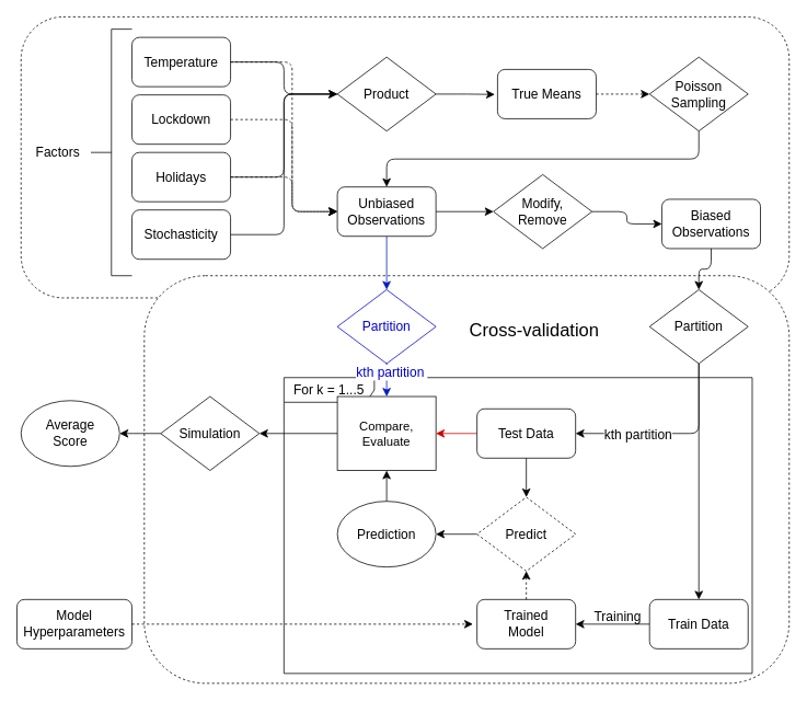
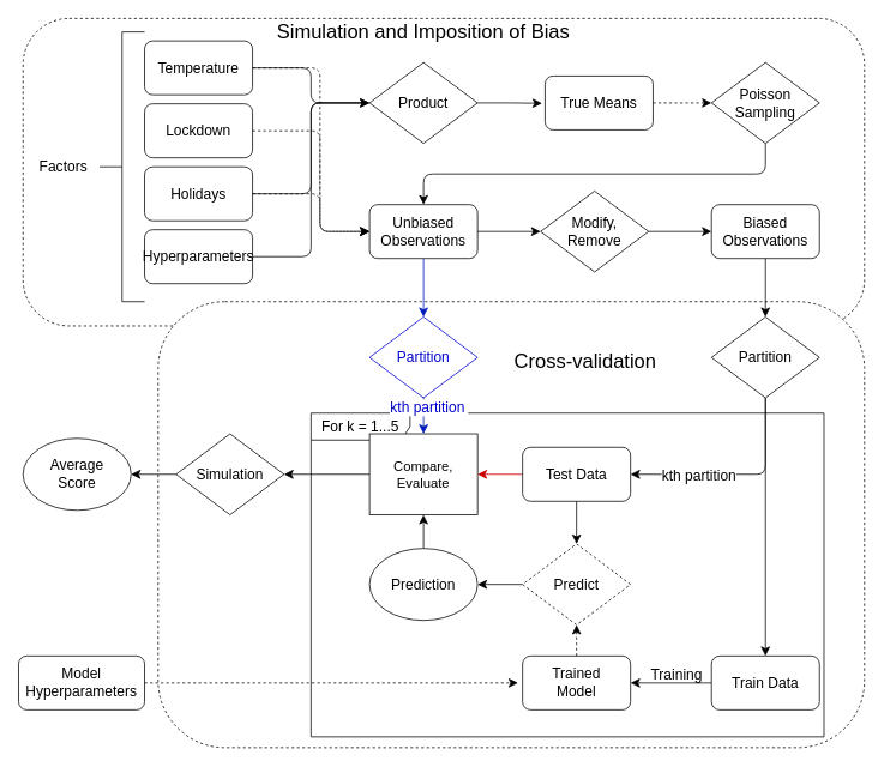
  <mxCell id="0" />
  <mxCell id="1" parent="0" />
  <mxCell id="2" value="" style="rounded=1;whiteSpace=wrap;html=1;fontFamily=Helvetica;fontSize=12;fontColor=default;fillColor=default;dashed=1;" parent="1" vertex="1"><mxGeometry x="25" y="20" width="935" height="342" as="geometry" /></mxCell>
  <mxCell id="3" value="" style="rounded=1;whiteSpace=wrap;html=1;fontFamily=Helvetica;fontSize=12;fontColor=default;fillColor=default;dashed=1;" parent="1" vertex="1"><mxGeometry x="175" y="335" width="785" height="496" as="geometry" /></mxCell>
  <mxCell id="4" value="Temperature" style="rounded=1;whiteSpace=wrap;html=1;fontSize=16;strokeWidth=1;" parent="1" vertex="1"><mxGeometry x="160" y="45" width="120" height="60" as="geometry" /></mxCell>
  <mxCell id="5" value="Lockdown" style="rounded=1;whiteSpace=wrap;html=1;fontSize=16;strokeWidth=1;" parent="1" vertex="1"><mxGeometry x="160" y="115" width="120" height="60" as="geometry" /></mxCell>
  <mxCell id="6" value="True Means" style="rounded=1;whiteSpace=wrap;html=1;fontSize=16;strokeWidth=1;" parent="1" vertex="1"><mxGeometry x="605" y="84" width="120" height="60" as="geometry" /></mxCell>
- <mxCell id="7" value="&lt;p class=&quot;pf0&quot;&gt;Stochasticity&lt;/p&gt;" style="rounded=1;whiteSpace=wrap;html=1;fontSize=16;strokeWidth=1;" parent="1" vertex="1"><mxGeometry x="160" y="255" width="120" height="60" as="geometry" /></mxCell>
+ <mxCell id="7" value="&lt;p class=&quot;pf0&quot;&gt;Hyperparameters&lt;/p&gt;" style="rounded=1;whiteSpace=wrap;html=1;fontSize=16;strokeWidth=1;" parent="1" vertex="1"><mxGeometry x="160" y="255" width="120" height="60" as="geometry" /></mxCell>
  <mxCell id="8" value="Factors" style="text;html=1;strokeColor=none;fillColor=none;align=center;verticalAlign=middle;whiteSpace=wrap;rounded=0;fontSize=16;" parent="1" vertex="1"><mxGeometry x="40" y="170" width="60" height="30" as="geometry" /></mxCell>
  <mxCell id="9" value="" style="endArrow=classic;html=1;rounded=1;fontSize=12;startSize=8;endSize=8;exitX=1;exitY=0.5;exitDx=0;exitDy=0;entryX=0;entryY=0.5;entryDx=0;entryDy=0;edgeStyle=orthogonalEdgeStyle;curved=0;" parent="1" source="4" target="11" edge="1"><mxGeometry width="50" height="50" relative="1" as="geometry"><mxPoint x="160" y="250" as="sourcePoint" /><mxPoint x="130" y="230" as="targetPoint" /></mxGeometry></mxCell>
  <mxCell id="10" value="" style="endArrow=classic;html=1;rounded=1;fontSize=12;startSize=8;endSize=8;exitX=1;exitY=0.5;exitDx=0;exitDy=0;entryX=0;entryY=0.5;entryDx=0;entryDy=0;edgeStyle=orthogonalEdgeStyle;curved=0;" parent="1" source="7" target="11" edge="1"><mxGeometry width="50" height="50" relative="1" as="geometry"><mxPoint x="150" y="220" as="sourcePoint" /><mxPoint x="130" y="230" as="targetPoint" /></mxGeometry></mxCell>
  <mxCell id="11" value="&lt;font style=&quot;font-size: 16px;&quot;&gt;Product&lt;/font&gt;" style="rhombus;whiteSpace=wrap;html=1;fontFamily=Helvetica;fontSize=12;fontColor=default;" parent="1" vertex="1"><mxGeometry x="410" y="69" width="120" height="90" as="geometry" /></mxCell>
  <mxCell id="12" value="Holidays" style="rounded=1;whiteSpace=wrap;html=1;fontSize=16;strokeWidth=1;" parent="1" vertex="1"><mxGeometry x="160" y="185" width="120" height="60" as="geometry" /></mxCell>
  <mxCell id="13" value="" style="endArrow=none;html=1;rounded=1;fontSize=12;startSize=8;endSize=8;exitX=1;exitY=0.5;exitDx=0;exitDy=0;entryX=0;entryY=0.5;entryDx=0;entryDy=0;edgeStyle=orthogonalEdgeStyle;curved=0;" parent="1" source="12" target="11" edge="1"><mxGeometry width="50" height="50" relative="1" as="geometry"><mxPoint x="70" y="330" as="sourcePoint" /><mxPoint x="140" y="230" as="targetPoint" /></mxGeometry></mxCell>
  <mxCell id="14" style="edgeStyle=orthogonalEdgeStyle;shape=connector;curved=0;rounded=1;orthogonalLoop=1;jettySize=auto;html=1;exitX=0.5;exitY=1;exitDx=0;exitDy=0;entryX=0.5;entryY=0;entryDx=0;entryDy=0;labelBackgroundColor=default;strokeColor=default;align=center;verticalAlign=middle;fontFamily=Helvetica;fontSize=12;fontColor=default;endArrow=classic;startSize=8;endSize=8;" parent="1" source="15" target="18" edge="1"><mxGeometry relative="1" as="geometry" /></mxCell>
  <mxCell id="15" value="&lt;font style=&quot;font-size: 16px;&quot;&gt;Poisson &lt;br&gt;Sampling&lt;/font&gt;" style="rhombus;whiteSpace=wrap;html=1;fontFamily=Helvetica;fontSize=12;fontColor=default;" parent="1" vertex="1"><mxGeometry x="790" y="69" width="120" height="90" as="geometry" /></mxCell>
  <mxCell id="16" value="" style="endArrow=classic;html=1;rounded=1;labelBackgroundColor=default;strokeColor=default;align=center;verticalAlign=middle;fontFamily=Helvetica;fontSize=12;fontColor=default;startSize=8;endSize=8;shape=connector;edgeStyle=orthogonalEdgeStyle;curved=0;exitX=1;exitY=0.5;exitDx=0;exitDy=0;entryX=0;entryY=0.5;entryDx=0;entryDy=0;dashed=1;" parent="1" source="6" target="15" edge="1"><mxGeometry width="50" height="50" relative="1" as="geometry"><mxPoint x="705" y="244" as="sourcePoint" /><mxPoint x="755" y="194" as="targetPoint" /></mxGeometry></mxCell>
  <mxCell id="17" style="edgeStyle=orthogonalEdgeStyle;shape=connector;curved=0;rounded=1;orthogonalLoop=1;jettySize=auto;html=1;exitX=0.5;exitY=1;exitDx=0;exitDy=0;entryX=0.5;entryY=0;entryDx=0;entryDy=0;labelBackgroundColor=default;strokeColor=#001DBC;align=center;verticalAlign=middle;fontFamily=Helvetica;fontSize=12;fontColor=default;endArrow=classic;startSize=8;endSize=8;fillColor=#0050ef;" parent="1" source="18" target="50" edge="1"><mxGeometry relative="1" as="geometry" /></mxCell>
  <mxCell id="18" value="Unbiased Observations" style="rounded=1;whiteSpace=wrap;html=1;fontSize=16;strokeWidth=1;" parent="1" vertex="1"><mxGeometry x="410" y="227" width="120" height="60" as="geometry" /></mxCell>
  <mxCell id="19" value="&lt;span style=&quot;font-size: 16px;&quot;&gt;Modify,&lt;br&gt;Remove&lt;/span&gt;" style="rhombus;whiteSpace=wrap;html=1;fontFamily=Helvetica;fontSize=12;fontColor=default;" parent="1" vertex="1"><mxGeometry x="600" y="212" width="120" height="90" as="geometry" /></mxCell>
  <mxCell id="20" value="" style="endArrow=classic;html=1;rounded=1;labelBackgroundColor=default;strokeColor=default;align=center;verticalAlign=middle;fontFamily=Helvetica;fontSize=12;fontColor=default;startSize=8;endSize=8;shape=connector;edgeStyle=orthogonalEdgeStyle;curved=0;exitX=1;exitY=0.5;exitDx=0;exitDy=0;entryX=0;entryY=0.5;entryDx=0;entryDy=0;" parent="1" source="18" target="19" edge="1"><mxGeometry width="50" height="50" relative="1" as="geometry"><mxPoint x="380" y="267" as="sourcePoint" /><mxPoint x="430" y="267" as="targetPoint" /></mxGeometry></mxCell>
- <mxCell id="21" value="Biased Observations" style="rounded=1;whiteSpace=wrap;html=1;fontSize=16;strokeWidth=1;" parent="1" vertex="1"><mxGeometry x="805" y="242" width="120" height="60" as="geometry" /></mxCell>
+ <mxCell id="21" value="Biased Observations" style="rounded=1;whiteSpace=wrap;html=1;fontSize=16;strokeWidth=1;" parent="1" vertex="1"><mxGeometry x="790" y="227" width="120" height="60" as="geometry" /></mxCell>
  <mxCell id="22" value="" style="endArrow=classic;html=1;rounded=1;labelBackgroundColor=default;strokeColor=default;align=center;verticalAlign=middle;fontFamily=Helvetica;fontSize=12;fontColor=default;startSize=8;endSize=8;shape=connector;edgeStyle=orthogonalEdgeStyle;curved=0;exitX=1;exitY=0.5;exitDx=0;exitDy=0;entryX=0;entryY=0.5;entryDx=0;entryDy=0;" parent="1" source="19" target="21" edge="1"><mxGeometry width="50" height="50" relative="1" as="geometry"><mxPoint x="550" y="267" as="sourcePoint" /><mxPoint x="600" y="267" as="targetPoint" /></mxGeometry></mxCell>
  <mxCell id="23" style="edgeStyle=orthogonalEdgeStyle;shape=connector;curved=0;rounded=1;orthogonalLoop=1;jettySize=auto;html=1;exitX=0.5;exitY=1;exitDx=0;exitDy=0;entryX=1;entryY=0.5;entryDx=0;entryDy=0;labelBackgroundColor=default;strokeColor=default;align=center;verticalAlign=middle;fontFamily=Helvetica;fontSize=12;fontColor=default;endArrow=classic;startSize=8;endSize=8;" parent="1" source="25" target="32" edge="1"><mxGeometry relative="1" as="geometry" /></mxCell>
  <mxCell id="24" value="&lt;font style=&quot;font-size: 16px;&quot;&gt;kth partition&lt;/font&gt;" style="edgeLabel;html=1;align=center;verticalAlign=middle;resizable=0;points=[];fontSize=12;fontFamily=Helvetica;fontColor=default;" parent="23" vertex="1" connectable="0"><mxGeometry x="0.534" y="3" relative="1" as="geometry"><mxPoint x="20" y="-3" as="offset" /></mxGeometry></mxCell>
  <mxCell id="25" value="&lt;span style=&quot;font-size: 16px;&quot;&gt;Partition&lt;/span&gt;" style="rhombus;whiteSpace=wrap;html=1;fontFamily=Helvetica;fontSize=12;fontColor=default;" parent="1" vertex="1"><mxGeometry x="790" y="352" width="120" height="90" as="geometry" /></mxCell>
  <mxCell id="26" value="" style="endArrow=classic;html=1;rounded=1;labelBackgroundColor=default;strokeColor=default;align=center;verticalAlign=middle;fontFamily=Helvetica;fontSize=12;fontColor=default;startSize=8;endSize=8;shape=connector;edgeStyle=orthogonalEdgeStyle;curved=0;exitX=0.5;exitY=1;exitDx=0;exitDy=0;entryX=0.5;entryY=0;entryDx=0;entryDy=0;" parent="1" source="21" target="25" edge="1"><mxGeometry width="50" height="50" relative="1" as="geometry"><mxPoint x="520" y="480" as="sourcePoint" /><mxPoint x="820" y="355" as="targetPoint" /><Array as="points" /></mxGeometry></mxCell>
  <mxCell id="27" value="" style="endArrow=classic;html=1;rounded=1;labelBackgroundColor=default;strokeColor=default;align=center;verticalAlign=middle;fontFamily=Helvetica;fontSize=12;fontColor=default;startSize=8;endSize=8;shape=connector;edgeStyle=orthogonalEdgeStyle;curved=0;exitX=0.5;exitY=1;exitDx=0;exitDy=0;" parent="1" source="25" target="30" edge="1"><mxGeometry width="50" height="50" relative="1" as="geometry"><mxPoint x="850" y="419" as="sourcePoint" /><mxPoint x="560" y="544" as="targetPoint" /><Array as="points" /></mxGeometry></mxCell>
  <mxCell id="28" style="edgeStyle=orthogonalEdgeStyle;shape=connector;curved=0;rounded=1;orthogonalLoop=1;jettySize=auto;html=1;exitX=0;exitY=0.5;exitDx=0;exitDy=0;entryX=1;entryY=0.5;entryDx=0;entryDy=0;labelBackgroundColor=default;strokeColor=default;align=center;verticalAlign=middle;fontFamily=Helvetica;fontSize=12;fontColor=default;endArrow=classic;startSize=8;endSize=8;" parent="1" source="30" target="35" edge="1"><mxGeometry relative="1" as="geometry" /></mxCell>
  <mxCell id="29" value="&lt;font style=&quot;font-size: 16px;&quot;&gt;Training&lt;/font&gt;" style="edgeLabel;html=1;align=center;verticalAlign=middle;resizable=0;points=[];fontSize=12;fontFamily=Helvetica;fontColor=default;labelBackgroundColor=none;" parent="28" vertex="1" connectable="0"><mxGeometry x="0.165" y="-1" relative="1" as="geometry"><mxPoint x="12" y="-9" as="offset" /></mxGeometry></mxCell>
  <mxCell id="30" value="&lt;font style=&quot;font-size: 16px;&quot;&gt;Train Data&lt;/font&gt;" style="rounded=1;whiteSpace=wrap;html=1;fontFamily=Helvetica;fontSize=12;fontColor=default;" parent="1" vertex="1"><mxGeometry x="790" y="729" width="120" height="60" as="geometry" /></mxCell>
  <mxCell id="31" style="edgeStyle=orthogonalEdgeStyle;shape=connector;curved=0;rounded=1;orthogonalLoop=1;jettySize=auto;html=1;exitX=0;exitY=0.5;exitDx=0;exitDy=0;entryX=1;entryY=0.5;entryDx=0;entryDy=0;labelBackgroundColor=default;strokeColor=#CC0000;align=center;verticalAlign=middle;fontFamily=Helvetica;fontSize=12;fontColor=default;endArrow=classic;startSize=8;endSize=8;fillColor=#a20025;" parent="1" source="32" target="44" edge="1"><mxGeometry relative="1" as="geometry" /></mxCell>
  <mxCell id="32" value="&lt;span style=&quot;font-size: 16px;&quot;&gt;Test Data&lt;/span&gt;" style="rounded=1;whiteSpace=wrap;html=1;fontFamily=Helvetica;fontSize=12;fontColor=default;" parent="1" vertex="1"><mxGeometry x="580" y="497" width="120" height="60" as="geometry" /></mxCell>
  <mxCell id="33" value="" style="strokeWidth=1;html=1;shape=mxgraph.flowchart.annotation_2;align=left;labelPosition=right;pointerEvents=1;fontFamily=Helvetica;fontSize=12;fontColor=default;shadow=0;" parent="1" vertex="1"><mxGeometry x="110" y="35" width="50" height="300" as="geometry" /></mxCell>
  <mxCell id="34" value="&lt;font style=&quot;font-size: 16px;&quot;&gt;For k = 1...5&lt;/font&gt;" style="shape=umlFrame;whiteSpace=wrap;html=1;pointerEvents=0;fontFamily=Helvetica;fontSize=12;fontColor=default;width=110;height=30;" parent="1" vertex="1"><mxGeometry x="345" y="459" width="570" height="360" as="geometry" /></mxCell>
  <mxCell id="35" value="&lt;font style=&quot;font-size: 16px;&quot;&gt;Trained&lt;br&gt;Model&lt;/font&gt;" style="rounded=1;whiteSpace=wrap;html=1;fontFamily=Helvetica;fontSize=12;fontColor=default;" parent="1" vertex="1"><mxGeometry x="580" y="729" width="120" height="60" as="geometry" /></mxCell>
  <mxCell id="36" value="&lt;font style=&quot;font-size: 16px;&quot;&gt;Model Hyperparameters&lt;/font&gt;" style="rounded=1;whiteSpace=wrap;html=1;fontFamily=Helvetica;fontSize=12;fontColor=default;" parent="1" vertex="1"><mxGeometry x="20" y="729" width="140" height="60" as="geometry" /></mxCell>
  <mxCell id="37" value="" style="endArrow=classic;html=1;rounded=1;labelBackgroundColor=default;strokeColor=default;align=center;verticalAlign=middle;fontFamily=Helvetica;fontSize=12;fontColor=default;startSize=8;endSize=8;shape=connector;edgeStyle=orthogonalEdgeStyle;curved=0;dashed=1;exitX=1;exitY=0.5;exitDx=0;exitDy=0;" parent="1" source="36" edge="1"><mxGeometry width="50" height="50" relative="1" as="geometry"><mxPoint x="560" y="645" as="sourcePoint" /><mxPoint x="575" y="759" as="targetPoint" /><Array as="points"><mxPoint x="275" y="759" /><mxPoint x="275" y="759" /></Array></mxGeometry></mxCell>
  <mxCell id="38" value="&lt;span style=&quot;font-size: 16px;&quot;&gt;Predict&lt;/span&gt;" style="rhombus;whiteSpace=wrap;html=1;fontFamily=Helvetica;fontSize=12;fontColor=default;dashed=1;" parent="1" vertex="1"><mxGeometry x="580" y="604.5" width="120" height="90" as="geometry" /></mxCell>
  <mxCell id="39" value="" style="endArrow=classic;html=1;rounded=1;labelBackgroundColor=default;strokeColor=default;align=center;verticalAlign=middle;fontFamily=Helvetica;fontSize=12;fontColor=default;startSize=8;endSize=8;shape=connector;edgeStyle=orthogonalEdgeStyle;curved=0;" parent="1" source="32" target="38" edge="1"><mxGeometry width="50" height="50" relative="1" as="geometry"><mxPoint x="460" y="729.5" as="sourcePoint" /><mxPoint x="510" y="679.5" as="targetPoint" /></mxGeometry></mxCell>
  <mxCell id="40" value="" style="endArrow=classic;html=1;rounded=1;labelBackgroundColor=default;strokeColor=default;align=center;verticalAlign=middle;fontFamily=Helvetica;fontSize=12;fontColor=default;startSize=8;endSize=8;shape=connector;edgeStyle=orthogonalEdgeStyle;curved=0;dashed=1;" parent="1" source="35" target="38" edge="1"><mxGeometry width="50" height="50" relative="1" as="geometry"><mxPoint x="470" y="659" as="sourcePoint" /><mxPoint x="520" y="609" as="targetPoint" /></mxGeometry></mxCell>
  <mxCell id="41" value="" style="endArrow=classic;html=1;rounded=1;labelBackgroundColor=default;strokeColor=default;align=center;verticalAlign=middle;fontFamily=Helvetica;fontSize=12;fontColor=default;startSize=8;endSize=8;shape=connector;edgeStyle=orthogonalEdgeStyle;curved=0;" parent="1" source="38" target="56" edge="1"><mxGeometry width="50" height="50" relative="1" as="geometry"><mxPoint x="600" y="589.5" as="sourcePoint" /><mxPoint x="530" y="649.5" as="targetPoint" /><Array as="points" /></mxGeometry></mxCell>
  <mxCell id="42" style="edgeStyle=orthogonalEdgeStyle;shape=connector;curved=0;rounded=1;orthogonalLoop=1;jettySize=auto;html=1;entryX=0.5;entryY=1;entryDx=0;entryDy=0;labelBackgroundColor=default;strokeColor=default;align=center;verticalAlign=middle;fontFamily=Helvetica;fontSize=12;fontColor=default;endArrow=classic;startSize=8;endSize=8;exitX=0.5;exitY=0;exitDx=0;exitDy=0;" parent="1" source="56" target="44" edge="1"><mxGeometry relative="1" as="geometry"><mxPoint x="470" y="619.5" as="sourcePoint" /></mxGeometry></mxCell>
  <mxCell id="43" style="edgeStyle=orthogonalEdgeStyle;shape=connector;curved=0;rounded=1;orthogonalLoop=1;jettySize=auto;html=1;exitX=0;exitY=0.5;exitDx=0;exitDy=0;entryX=1;entryY=0.5;entryDx=0;entryDy=0;labelBackgroundColor=default;strokeColor=default;align=center;verticalAlign=middle;fontFamily=Helvetica;fontSize=12;fontColor=default;endArrow=classic;startSize=8;endSize=8;" parent="1" source="44" target="47" edge="1"><mxGeometry relative="1" as="geometry"><mxPoint x="370" y="527" as="targetPoint" /></mxGeometry></mxCell>
  <mxCell id="44" value="&lt;span style=&quot;font-size: 15px;&quot;&gt;Compare,&lt;br&gt;Evaluate&lt;br&gt;&lt;/span&gt;" style="whiteSpace=wrap;html=1;fontFamily=Helvetica;fontSize=12;fontColor=default;rounded=0;" parent="1" vertex="1"><mxGeometry x="410" y="482" width="120" height="90" as="geometry" /></mxCell>
  <mxCell id="45" style="edgeStyle=orthogonalEdgeStyle;shape=connector;curved=0;rounded=1;orthogonalLoop=1;jettySize=auto;html=1;exitX=1;exitY=0.5;exitDx=0;exitDy=0;entryX=-0.028;entryY=0.508;entryDx=0;entryDy=0;entryPerimeter=0;labelBackgroundColor=default;strokeColor=default;align=center;verticalAlign=middle;fontFamily=Helvetica;fontSize=12;fontColor=default;endArrow=classic;startSize=8;endSize=8;" parent="1" source="11" target="6" edge="1"><mxGeometry relative="1" as="geometry" /></mxCell>
  <mxCell id="46" style="edgeStyle=orthogonalEdgeStyle;shape=connector;curved=0;rounded=1;orthogonalLoop=1;jettySize=auto;html=1;exitX=0;exitY=0.5;exitDx=0;exitDy=0;entryX=1;entryY=0.5;entryDx=0;entryDy=0;labelBackgroundColor=default;strokeColor=default;align=center;verticalAlign=middle;fontFamily=Helvetica;fontSize=12;fontColor=default;endArrow=classic;startSize=8;endSize=8;" parent="1" source="47" edge="1"><mxGeometry relative="1" as="geometry"><mxPoint x="145" y="527" as="targetPoint" /></mxGeometry></mxCell>
  <mxCell id="47" value="&lt;span style=&quot;font-size: 16px;&quot;&gt;Simulation&lt;br&gt;&lt;/span&gt;" style="rhombus;whiteSpace=wrap;html=1;fontFamily=Helvetica;fontSize=12;fontColor=default;" parent="1" vertex="1"><mxGeometry x="195" y="482" width="120" height="90" as="geometry" /></mxCell>
  <mxCell id="48" style="edgeStyle=orthogonalEdgeStyle;shape=connector;curved=0;rounded=1;orthogonalLoop=1;jettySize=auto;html=1;exitX=0.5;exitY=1;exitDx=0;exitDy=0;entryX=0.5;entryY=0;entryDx=0;entryDy=0;labelBackgroundColor=default;strokeColor=#001DBC;align=center;verticalAlign=middle;fontFamily=Helvetica;fontSize=12;fontColor=default;endArrow=classic;startSize=8;endSize=8;fillColor=#0050ef;" parent="1" source="50" target="44" edge="1"><mxGeometry relative="1" as="geometry"><Array as="points"><mxPoint x="480" y="395" /><mxPoint x="480" y="395" /></Array></mxGeometry></mxCell>
  <mxCell id="49" value="&lt;font color=&quot;#0000cc&quot;&gt;&lt;font style=&quot;&quot;&gt;&lt;span style=&quot;font-size: 16px;&quot;&gt;kth partition&lt;/span&gt;&lt;/font&gt;&amp;nbsp;&lt;/font&gt;" style="edgeLabel;html=1;align=center;verticalAlign=middle;resizable=0;points=[];fontSize=12;fontFamily=Helvetica;fontColor=default;" parent="48" vertex="1" connectable="0"><mxGeometry x="-0.118" y="2" relative="1" as="geometry"><mxPoint x="3" y="56" as="offset" /></mxGeometry></mxCell>
  <mxCell id="50" value="&lt;span style=&quot;font-size: 16px;&quot;&gt;&lt;font color=&quot;#0000cc&quot;&gt;Partition&lt;/font&gt;&lt;/span&gt;" style="rhombus;whiteSpace=wrap;html=1;fontFamily=Helvetica;fontSize=12;strokeColor=#0000CC;" parent="1" vertex="1"><mxGeometry x="410" y="352" width="120" height="90" as="geometry" /></mxCell>
  <mxCell id="51" value="&lt;font style=&quot;font-size: 22px;&quot;&gt;Cross-validation&lt;/font&gt;" style="text;html=1;strokeColor=none;fillColor=none;align=center;verticalAlign=middle;whiteSpace=wrap;rounded=0;fontSize=12;fontFamily=Helvetica;fontColor=default;" parent="1" vertex="1"><mxGeometry x="560" y="387" width="180" height="30" as="geometry" /></mxCell>
+ <mxCell id="52" value="&lt;span style=&quot;font-size: 22px;&quot;&gt;Simulation and Imposition of Bias&lt;/span&gt;" style="text;html=1;strokeColor=none;fillColor=none;align=center;verticalAlign=middle;whiteSpace=wrap;rounded=0;fontSize=12;fontFamily=Helvetica;fontColor=default;" parent="1" vertex="1"><mxGeometry x="290" y="20" width="360" height="30" as="geometry" /></mxCell>
  <mxCell id="53" value="" style="endArrow=classic;html=1;rounded=1;fontSize=12;startSize=8;endSize=8;exitX=1;exitY=0.5;exitDx=0;exitDy=0;entryX=0;entryY=0.5;entryDx=0;entryDy=0;edgeStyle=orthogonalEdgeStyle;dashed=1;" edge="1" parent="1" source="4" target="18"><mxGeometry width="50" height="50" relative="1" as="geometry"><mxPoint x="405" y="262" as="sourcePoint" /><mxPoint x="455" y="212" as="targetPoint" /><Array as="points"><mxPoint x="355" y="75" /><mxPoint x="355" y="257" /></Array></mxGeometry></mxCell>
  <mxCell id="54" value="" style="endArrow=classic;html=1;rounded=1;labelBackgroundColor=default;strokeColor=default;align=center;verticalAlign=middle;fontFamily=Helvetica;fontSize=12;fontColor=default;startSize=8;endSize=8;shape=connector;edgeStyle=orthogonalEdgeStyle;curved=0;exitX=1;exitY=0.5;exitDx=0;exitDy=0;entryX=0;entryY=0.5;entryDx=0;entryDy=0;dashed=1;" edge="1" parent="1" source="5" target="18"><mxGeometry width="50" height="50" relative="1" as="geometry"><mxPoint x="365" y="222" as="sourcePoint" /><mxPoint x="415" y="172" as="targetPoint" /><Array as="points"><mxPoint x="355" y="145" /><mxPoint x="355" y="257" /></Array></mxGeometry></mxCell>
  <mxCell id="55" value="" style="endArrow=classic;html=1;rounded=1;labelBackgroundColor=default;strokeColor=default;align=center;verticalAlign=middle;fontFamily=Helvetica;fontSize=12;fontColor=default;startSize=8;endSize=8;shape=connector;edgeStyle=orthogonalEdgeStyle;curved=0;exitX=1;exitY=0.5;exitDx=0;exitDy=0;entryX=0;entryY=0.5;entryDx=0;entryDy=0;dashed=1;" edge="1" parent="1" source="12" target="18"><mxGeometry width="50" height="50" relative="1" as="geometry"><mxPoint x="365" y="222" as="sourcePoint" /><mxPoint x="415" y="172" as="targetPoint" /><Array as="points"><mxPoint x="355" y="215" /><mxPoint x="355" y="257" /></Array></mxGeometry></mxCell>
  <mxCell id="56" value="&lt;font style=&quot;font-size: 16px;&quot;&gt;Prediction&lt;/font&gt;" style="ellipse;whiteSpace=wrap;html=1;fontFamily=Helvetica;fontSize=12;fontColor=default;" vertex="1" parent="1"><mxGeometry x="410" y="609.5" width="120" height="80" as="geometry" /></mxCell>
  <mxCell id="57" value="&lt;font style=&quot;font-size: 16px;&quot;&gt;Average&lt;br&gt;Score&lt;br&gt;&lt;/font&gt;" style="ellipse;whiteSpace=wrap;html=1;fontFamily=Helvetica;fontSize=12;fontColor=default;" vertex="1" parent="1"><mxGeometry x="25" y="487" width="120" height="80" as="geometry" /></mxCell>
